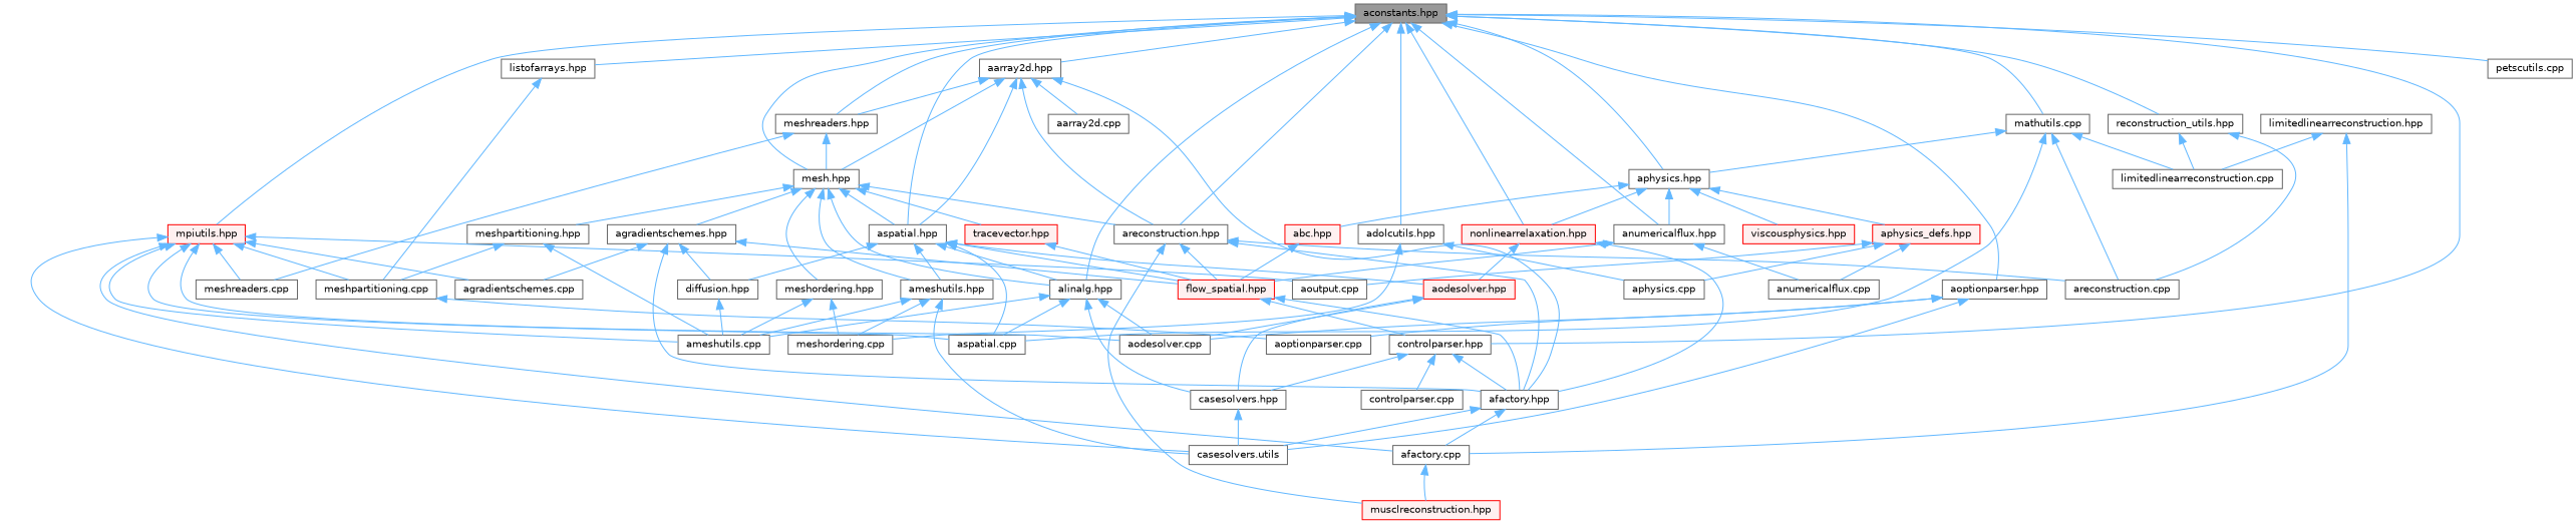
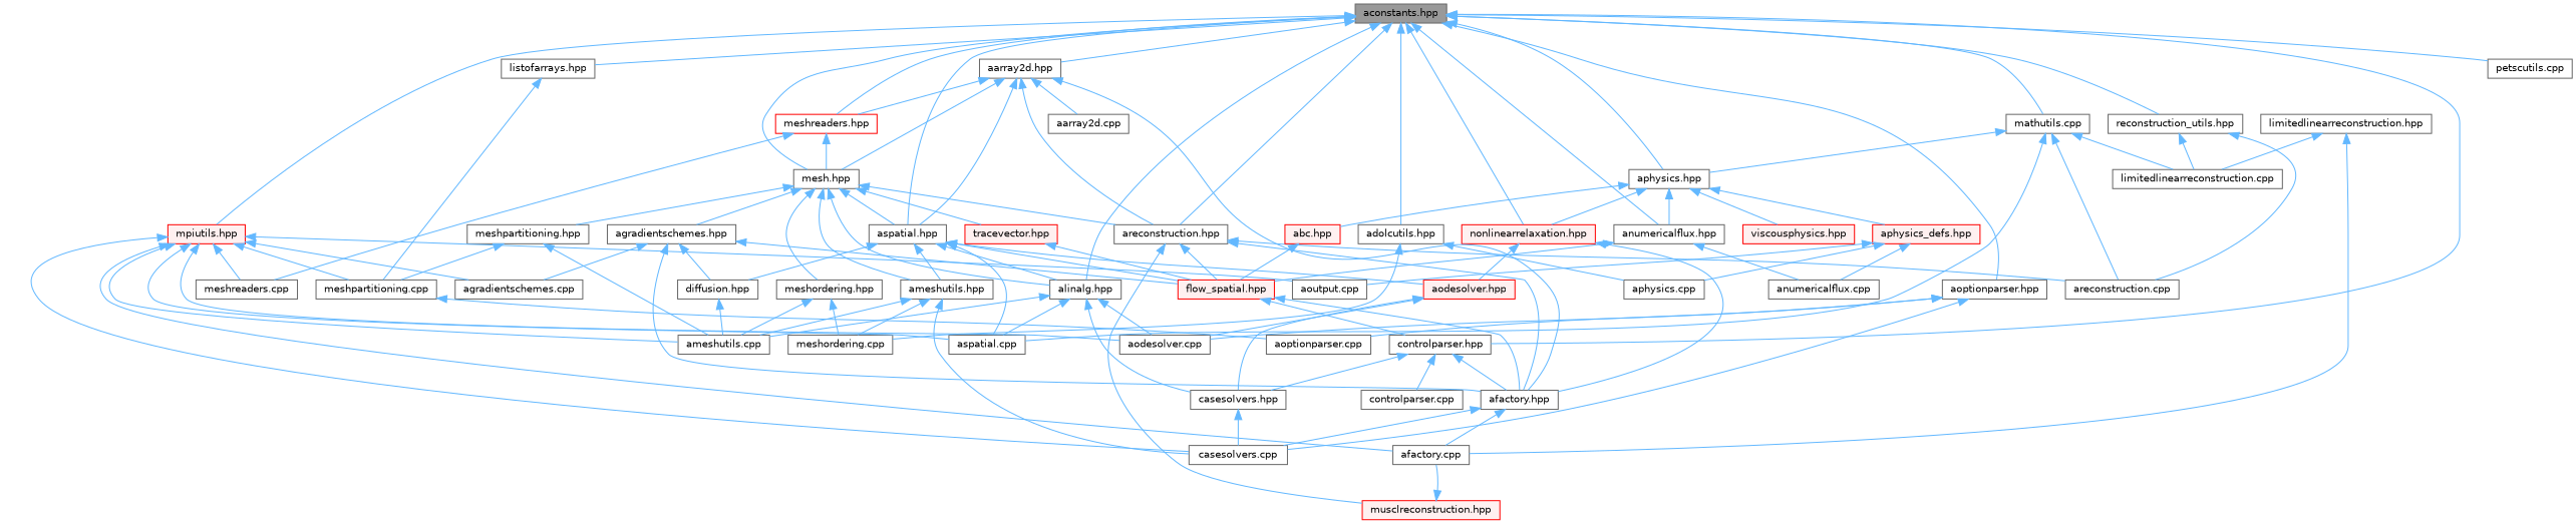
  digraph {
    node [color=grey40 fillcolor=white fontname=Helvetica fontsize=10 shape=box style=filled]
    edge [color=steelblue1 dir=back fontname=Helvetica fontsize=10 labelfontname=Helvetica labelfontsize=10 style=solid]
    n1 [color=gray40 fillcolor=grey60 fontcolor=black height=0.2 label="aconstants.hpp" width=0.4]
    n2 [height=0.2 label="aarray2d.hpp" width=0.4]
    n3 [height=0.2 label="areconstruction.hpp" width=0.4]
    n4 [height=0.2 label="controlparser.hpp" width=0.4]
    n5 [height=0.2 label="aspatial.hpp" width=0.4]
    n6 [height=0.2 label="alinalg.hpp" width=0.4]
    n7 [height=0.2 label="mesh.hpp" width=0.4]
-   n8 [height=0.2 label="meshreaders.hpp" width=0.4]
+   n8 [color=red height=0.2 label="meshreaders.hpp" width=0.4]
    n9 [height=0.2 label="adolcutils.hpp" width=0.4]
    n10 [height=0.2 label="anumericalflux.hpp" width=0.4]
    n11 [height=0.2 label="aoptionparser.hpp" width=0.4]
    n12 [height=0.2 label="aphysics.hpp" width=0.4]
    n13 [color=red fillcolor="#FFF0F0" height=0.2 label="nonlinearrelaxation.hpp" width=0.4]
    n14 [height=0.2 label="listofarrays.hpp" width=0.4]
    n15 [height=0.2 label="mathutils.cpp" width=0.4]
    n16 [color=red fillcolor="#FFF0F0" height=0.2 label="mpiutils.hpp" width=0.4]
    n17 [height=0.2 label="petscutils.cpp" width=0.4]
    n18 [height=0.2 label="reconstruction_utils.hpp" width=0.4]
    n19 [height=0.2 label="aarray2d.cpp" width=0.4]
    n20 [height=0.2 label="afactory.hpp" width=0.4]
    n21 [height=0.2 label="areconstruction.cpp" width=0.4]
    n22 [color=red fillcolor="#FFF0F0" height=0.2 label="flow_spatial.hpp" width=0.4]
    n23 [color=red fillcolor="#FFF0F0" height=0.2 label="musclreconstruction.hpp" width=0.4]
    n24 [height=0.2 label="casesolvers.hpp" width=0.4]
    n25 [height=0.2 label="controlparser.cpp" width=0.4]
    n26 [height=0.2 label="aspatial.cpp" width=0.4]
    n27 [height=0.2 label="ameshutils.hpp" width=0.4]
    n28 [color=red fillcolor="#FFF0F0" height=0.2 label="aodesolver.hpp" width=0.4]
    n29 [height=0.2 label="diffusion.hpp" width=0.4]
    n30 [height=0.2 label="ameshutils.cpp" width=0.4]
    n31 [height=0.2 label="aodesolver.cpp" width=0.4]
    n32 [height=0.2 label="agradientschemes.hpp" width=0.4]
    n33 [height=0.2 label="meshordering.hpp" width=0.4]
    n34 [height=0.2 label="meshpartitioning.hpp" width=0.4]
    n35 [color=red fillcolor="#FFF0F0" height=0.2 label="tracevector.hpp" width=0.4]
    n36 [height=0.2 label="meshreaders.cpp" width=0.4]
    n37 [height=0.2 label="meshordering.cpp" width=0.4]
    n38 [height=0.2 label="aphysics.cpp" width=0.4]
    n39 [height=0.2 label="anumericalflux.cpp" width=0.4]
-   n40 [height=0.2 label="casesolvers.utils" width=0.4]
+   n40 [height=0.2 label="casesolvers.cpp" width=0.4]
    n41 [height=0.2 label="aoptionparser.cpp" width=0.4]
    n42 [color=red fillcolor="#FFF0F0" height=0.2 label="abc.hpp" width=0.4]
    n43 [color=red fillcolor="#FFF0F0" height=0.2 label="aphysics_defs.hpp" width=0.4]
    n44 [color=red fillcolor="#FFF0F0" height=0.2 label="viscousphysics.hpp" width=0.4]
    n45 [height=0.2 label="meshpartitioning.cpp" width=0.4]
    n46 [height=0.2 label="limitedlinearreconstruction.cpp" width=0.4]
    n47 [height=0.2 label="afactory.cpp" width=0.4]
    n48 [height=0.2 label="agradientschemes.cpp" width=0.4]
    n49 [height=0.2 label="aoutput.cpp" width=0.4]
    n50 [height=0.2 label="limitedlinearreconstruction.hpp" width=0.4]
    n1 -> n2
    n1 -> n3
    n1 -> n4
    n1 -> n5
    n1 -> n6
    n1 -> n7
    n1 -> n8
    n1 -> n9
    n1 -> n10
    n1 -> n11
    n1 -> n12
    n1 -> n13
    n1 -> n14
    n1 -> n15
    n1 -> n16
    n1 -> n17
    n1 -> n18
    n2 -> n3
    n2 -> n5
    n2 -> n7
    n2 -> n8
    n2 -> n19
    n2 -> n20
    n3 -> n20
    n3 -> n21
    n3 -> n22
    n3 -> n23
    n4 -> n20
    n4 -> n24
    n4 -> n25
    n5 -> n6
    n5 -> n22
    n5 -> n26
    n5 -> n27
    n5 -> n28
    n5 -> n29
    n6 -> n24
    n6 -> n26
    n6 -> n30
    n6 -> n31
    n7 -> n3
    n7 -> n5
    n7 -> n6
    n7 -> n27
    n7 -> n32
    n7 -> n33
    n7 -> n34
    n7 -> n35
    n8 -> n7
    n8 -> n36
    n9 -> n37
    n9 -> n38
    n10 -> n22
    n10 -> n39
    n11 -> n31
    n11 -> n40
    n11 -> n41
    n12 -> n10
    n12 -> n13
    n12 -> n42
    n12 -> n43
    n12 -> n44
    n13 -> n20
    n13 -> n28
    n14 -> n45
    n15 -> n12
    n15 -> n21
    n15 -> n26
    n15 -> n46
    n16 -> n26
    n16 -> n30
    n16 -> n31
    n16 -> n36
    n16 -> n40
    n16 -> n45
    n16 -> n47
    n16 -> n48
    n16 -> n49
    n18 -> n21
    n18 -> n46
    n20 -> n40
    n20 -> n47
    n22 -> n4
    n22 -> n20
-   n47 -> n23
+   n23 -> n47
    n24 -> n40
    n27 -> n30
    n27 -> n37
    n27 -> n40
    n28 -> n24
    n28 -> n31
    n29 -> n30
    n32 -> n20
    n32 -> n22
    n32 -> n29
    n32 -> n48
    n33 -> n30
    n33 -> n37
    n34 -> n30
    n34 -> n45
    n35 -> n22
    n42 -> n22
    n43 -> n38
    n43 -> n39
    n43 -> n49
    n45 -> n41
    n50 -> n46
    n50 -> n47
  }
